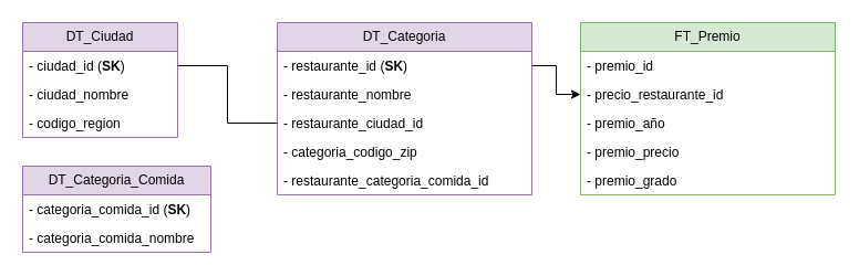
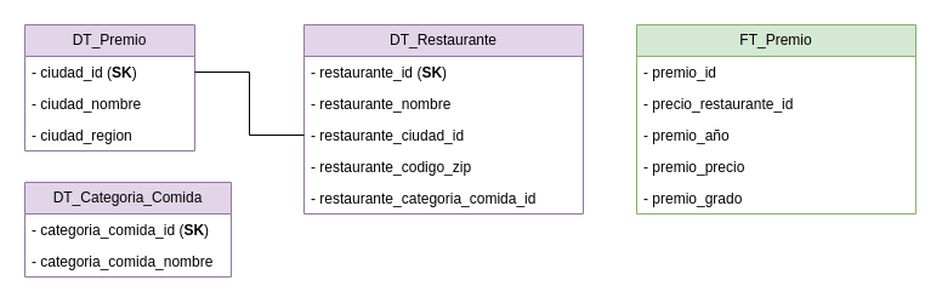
  <mxCell id="0" />
  <mxCell id="1" parent="0" />
  <mxCell id="2" value="FT_Premio" style="swimlane;fontStyle=0;childLayout=stackLayout;horizontal=1;startSize=26;fillColor=#d5e8d4;horizontalStack=0;resizeParent=1;resizeParentMax=0;resizeLast=0;collapsible=1;marginBottom=0;whiteSpace=wrap;html=1;strokeColor=#82b366;" vertex="1" parent="1"><mxGeometry x="524" y="20" width="230" height="156" as="geometry" /></mxCell>
  <mxCell id="3" value="- premio_id" style="text;strokeColor=none;fillColor=none;align=left;verticalAlign=top;spacingLeft=4;spacingRight=4;overflow=hidden;rotatable=0;points=[[0,0.5],[1,0.5]];portConstraint=eastwest;whiteSpace=wrap;html=1;" vertex="1" parent="2"><mxGeometry y="26" width="230" height="26" as="geometry" /></mxCell>
  <mxCell id="4" value="- precio_restaurante_id" style="text;strokeColor=none;fillColor=none;align=left;verticalAlign=top;spacingLeft=4;spacingRight=4;overflow=hidden;rotatable=0;points=[[0,0.5],[1,0.5]];portConstraint=eastwest;whiteSpace=wrap;html=1;" vertex="1" parent="2"><mxGeometry y="52" width="230" height="26" as="geometry" /></mxCell>
  <mxCell id="5" value="- premio_año" style="text;strokeColor=none;fillColor=none;align=left;verticalAlign=top;spacingLeft=4;spacingRight=4;overflow=hidden;rotatable=0;points=[[0,0.5],[1,0.5]];portConstraint=eastwest;whiteSpace=wrap;html=1;" vertex="1" parent="2"><mxGeometry y="78" width="230" height="26" as="geometry" /></mxCell>
  <mxCell id="6" value="- premio_precio" style="text;strokeColor=none;fillColor=none;align=left;verticalAlign=top;spacingLeft=4;spacingRight=4;overflow=hidden;rotatable=0;points=[[0,0.5],[1,0.5]];portConstraint=eastwest;whiteSpace=wrap;html=1;" vertex="1" parent="2"><mxGeometry y="104" width="230" height="26" as="geometry" /></mxCell>
  <mxCell id="7" value="- premio_grado" style="text;strokeColor=none;fillColor=none;align=left;verticalAlign=top;spacingLeft=4;spacingRight=4;overflow=hidden;rotatable=0;points=[[0,0.5],[1,0.5]];portConstraint=eastwest;whiteSpace=wrap;html=1;" vertex="1" parent="2"><mxGeometry y="130" width="230" height="26" as="geometry" /></mxCell>
- <mxCell id="8" value="DT_Categoria" style="swimlane;fontStyle=0;childLayout=stackLayout;horizontal=1;startSize=26;fillColor=#e1d5e7;horizontalStack=0;resizeParent=1;resizeParentMax=0;resizeLast=0;collapsible=1;marginBottom=0;whiteSpace=wrap;html=1;strokeColor=#9673a6;" vertex="1" parent="1"><mxGeometry x="250" y="20" width="230" height="156" as="geometry" /></mxCell>
+ <mxCell id="8" value="DT_Restaurante" style="swimlane;fontStyle=0;childLayout=stackLayout;horizontal=1;startSize=26;fillColor=#e1d5e7;horizontalStack=0;resizeParent=1;resizeParentMax=0;resizeLast=0;collapsible=1;marginBottom=0;whiteSpace=wrap;html=1;strokeColor=#9673a6;" vertex="1" parent="1"><mxGeometry x="250" y="20" width="230" height="156" as="geometry" /></mxCell>
  <mxCell id="9" value="- restaurante_id (&lt;b&gt;SK&lt;/b&gt;)" style="text;strokeColor=none;fillColor=none;align=left;verticalAlign=top;spacingLeft=4;spacingRight=4;overflow=hidden;rotatable=0;points=[[0,0.5],[1,0.5]];portConstraint=eastwest;whiteSpace=wrap;html=1;" vertex="1" parent="8"><mxGeometry y="26" width="230" height="26" as="geometry" /></mxCell>
  <mxCell id="10" value="- restaurante_nombre" style="text;strokeColor=none;fillColor=none;align=left;verticalAlign=top;spacingLeft=4;spacingRight=4;overflow=hidden;rotatable=0;points=[[0,0.5],[1,0.5]];portConstraint=eastwest;whiteSpace=wrap;html=1;" vertex="1" parent="8"><mxGeometry y="52" width="230" height="26" as="geometry" /></mxCell>
  <mxCell id="11" value="- restaurante_ciudad_id" style="text;strokeColor=none;fillColor=none;align=left;verticalAlign=top;spacingLeft=4;spacingRight=4;overflow=hidden;rotatable=0;points=[[0,0.5],[1,0.5]];portConstraint=eastwest;whiteSpace=wrap;html=1;" vertex="1" parent="8"><mxGeometry y="78" width="230" height="26" as="geometry" /></mxCell>
- <mxCell id="12" value="- categoria_codigo_zip" style="text;strokeColor=none;fillColor=none;align=left;verticalAlign=top;spacingLeft=4;spacingRight=4;overflow=hidden;rotatable=0;points=[[0,0.5],[1,0.5]];portConstraint=eastwest;whiteSpace=wrap;html=1;" vertex="1" parent="8"><mxGeometry y="104" width="230" height="26" as="geometry" /></mxCell>
+ <mxCell id="12" value="- restaurante_codigo_zip" style="text;strokeColor=none;fillColor=none;align=left;verticalAlign=top;spacingLeft=4;spacingRight=4;overflow=hidden;rotatable=0;points=[[0,0.5],[1,0.5]];portConstraint=eastwest;whiteSpace=wrap;html=1;" vertex="1" parent="8"><mxGeometry y="104" width="230" height="26" as="geometry" /></mxCell>
  <mxCell id="13" value="- restaurante_categoria_comida_id" style="text;strokeColor=none;fillColor=none;align=left;verticalAlign=top;spacingLeft=4;spacingRight=4;overflow=hidden;rotatable=0;points=[[0,0.5],[1,0.5]];portConstraint=eastwest;whiteSpace=wrap;html=1;" vertex="1" parent="8"><mxGeometry y="130" width="230" height="26" as="geometry" /></mxCell>
- <mxCell id="14" value="DT_Ciudad" style="swimlane;fontStyle=0;childLayout=stackLayout;horizontal=1;startSize=26;fillColor=#e1d5e7;horizontalStack=0;resizeParent=1;resizeParentMax=0;resizeLast=0;collapsible=1;marginBottom=0;whiteSpace=wrap;html=1;strokeColor=#9673a6;" vertex="1" parent="1"><mxGeometry x="20" y="20" width="140" height="104" as="geometry" /></mxCell>
+ <mxCell id="14" value="DT_Premio" style="swimlane;fontStyle=0;childLayout=stackLayout;horizontal=1;startSize=26;fillColor=#e1d5e7;horizontalStack=0;resizeParent=1;resizeParentMax=0;resizeLast=0;collapsible=1;marginBottom=0;whiteSpace=wrap;html=1;strokeColor=#9673a6;" vertex="1" parent="1"><mxGeometry x="20" y="20" width="140" height="104" as="geometry" /></mxCell>
  <mxCell id="15" value="- ciudad_id (&lt;b&gt;SK&lt;/b&gt;)" style="text;strokeColor=none;fillColor=none;align=left;verticalAlign=top;spacingLeft=4;spacingRight=4;overflow=hidden;rotatable=0;points=[[0,0.5],[1,0.5]];portConstraint=eastwest;whiteSpace=wrap;html=1;" vertex="1" parent="14"><mxGeometry y="26" width="140" height="26" as="geometry" /></mxCell>
  <mxCell id="16" value="- ciudad_nombre" style="text;strokeColor=none;fillColor=none;align=left;verticalAlign=top;spacingLeft=4;spacingRight=4;overflow=hidden;rotatable=0;points=[[0,0.5],[1,0.5]];portConstraint=eastwest;whiteSpace=wrap;html=1;" vertex="1" parent="14"><mxGeometry y="52" width="140" height="26" as="geometry" /></mxCell>
- <mxCell id="17" value="- codigo_region" style="text;strokeColor=none;fillColor=none;align=left;verticalAlign=top;spacingLeft=4;spacingRight=4;overflow=hidden;rotatable=0;points=[[0,0.5],[1,0.5]];portConstraint=eastwest;whiteSpace=wrap;html=1;" vertex="1" parent="14"><mxGeometry y="78" width="140" height="26" as="geometry" /></mxCell>
+ <mxCell id="17" value="- ciudad_region" style="text;strokeColor=none;fillColor=none;align=left;verticalAlign=top;spacingLeft=4;spacingRight=4;overflow=hidden;rotatable=0;points=[[0,0.5],[1,0.5]];portConstraint=eastwest;whiteSpace=wrap;html=1;" vertex="1" parent="14"><mxGeometry y="78" width="140" height="26" as="geometry" /></mxCell>
  <mxCell id="18" value="DT_Categoria_Comida" style="swimlane;fontStyle=0;childLayout=stackLayout;horizontal=1;startSize=26;fillColor=#e1d5e7;horizontalStack=0;resizeParent=1;resizeParentMax=0;resizeLast=0;collapsible=1;marginBottom=0;whiteSpace=wrap;html=1;strokeColor=#9673a6;" vertex="1" parent="1"><mxGeometry x="20" y="150" width="170" height="78" as="geometry" /></mxCell>
  <mxCell id="19" value="- categoria_comida_id (&lt;b&gt;SK&lt;/b&gt;)" style="text;strokeColor=none;fillColor=none;align=left;verticalAlign=top;spacingLeft=4;spacingRight=4;overflow=hidden;rotatable=0;points=[[0,0.5],[1,0.5]];portConstraint=eastwest;whiteSpace=wrap;html=1;" vertex="1" parent="18"><mxGeometry y="26" width="170" height="26" as="geometry" /></mxCell>
  <mxCell id="20" value="- categoria_comida_nombre" style="text;strokeColor=none;fillColor=none;align=left;verticalAlign=top;spacingLeft=4;spacingRight=4;overflow=hidden;rotatable=0;points=[[0,0.5],[1,0.5]];portConstraint=eastwest;whiteSpace=wrap;html=1;" vertex="1" parent="18"><mxGeometry y="52" width="170" height="26" as="geometry" /></mxCell>
- <mxCell id="21" style="edgeStyle=orthogonalEdgeStyle;rounded=0;orthogonalLoop=1;jettySize=auto;html=1;" edge="1" parent="1" source="9" target="4"><mxGeometry relative="1" as="geometry" /></mxCell>
  <mxCell id="22" style="edgeStyle=orthogonalEdgeStyle;rounded=0;orthogonalLoop=1;jettySize=auto;html=1;endArrow=none;" edge="1" parent="1" source="15" target="11"><mxGeometry relative="1" as="geometry" /></mxCell>
